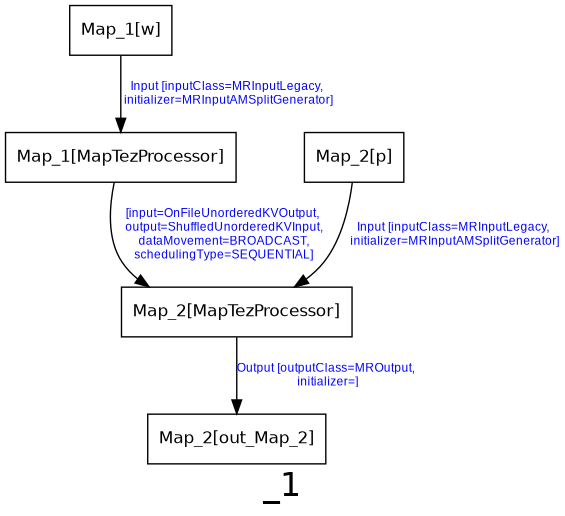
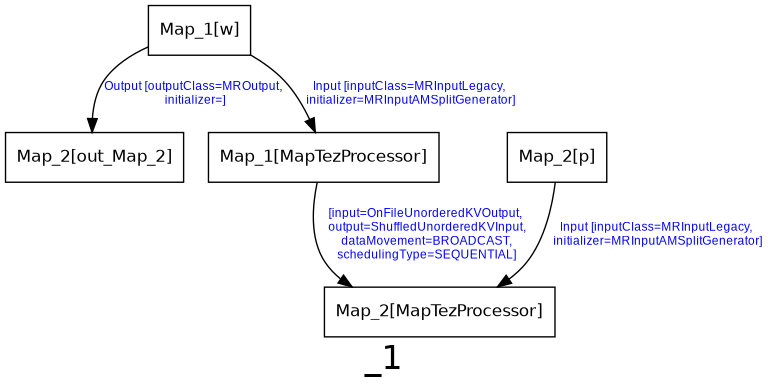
  digraph {
    fontname=Helvetica
    fontsize=24
    label=_1
    node [fontname=Helvetica fontsize=12 shape=box]
    edge [fontcolor=blue fontname=Arial fontsize=9]
    n1 [label="Map_2[MapTezProcessor]"]
    n2 [label="Map_2[out_Map_2]"]
    n3 [label="Map_1[MapTezProcessor]"]
    n4 [label="Map_1[w]"]
    n5 [label="Map_2[p]"]
-   n1 -> n2 [label="Output [outputClass=MROutput,\n initializer=]"]
+   n4 -> n2 [label="Output [outputClass=MROutput,\n initializer=]"]
    n3 -> n1 [label="[input=OnFileUnorderedKVOutput,\n output=ShuffledUnorderedKVInput,\n dataMovement=BROADCAST,\n schedulingType=SEQUENTIAL]"]
    n4 -> n3 [label="Input [inputClass=MRInputLegacy,\n initializer=MRInputAMSplitGenerator]"]
    n5 -> n1 [label="Input [inputClass=MRInputLegacy,\n initializer=MRInputAMSplitGenerator]"]
  }
